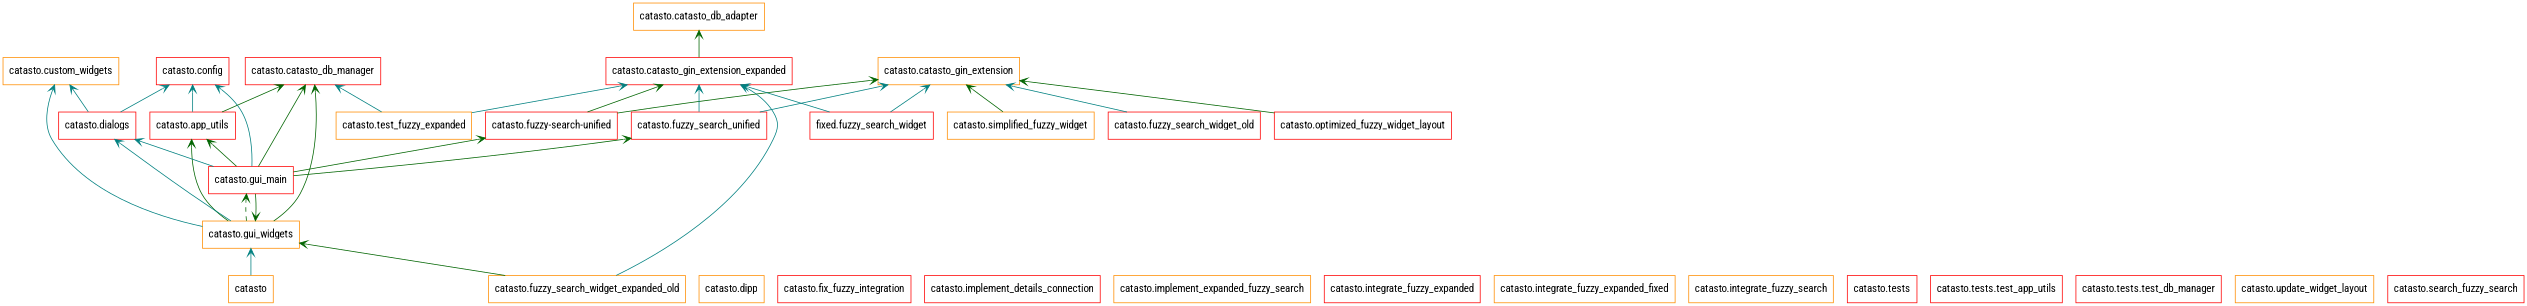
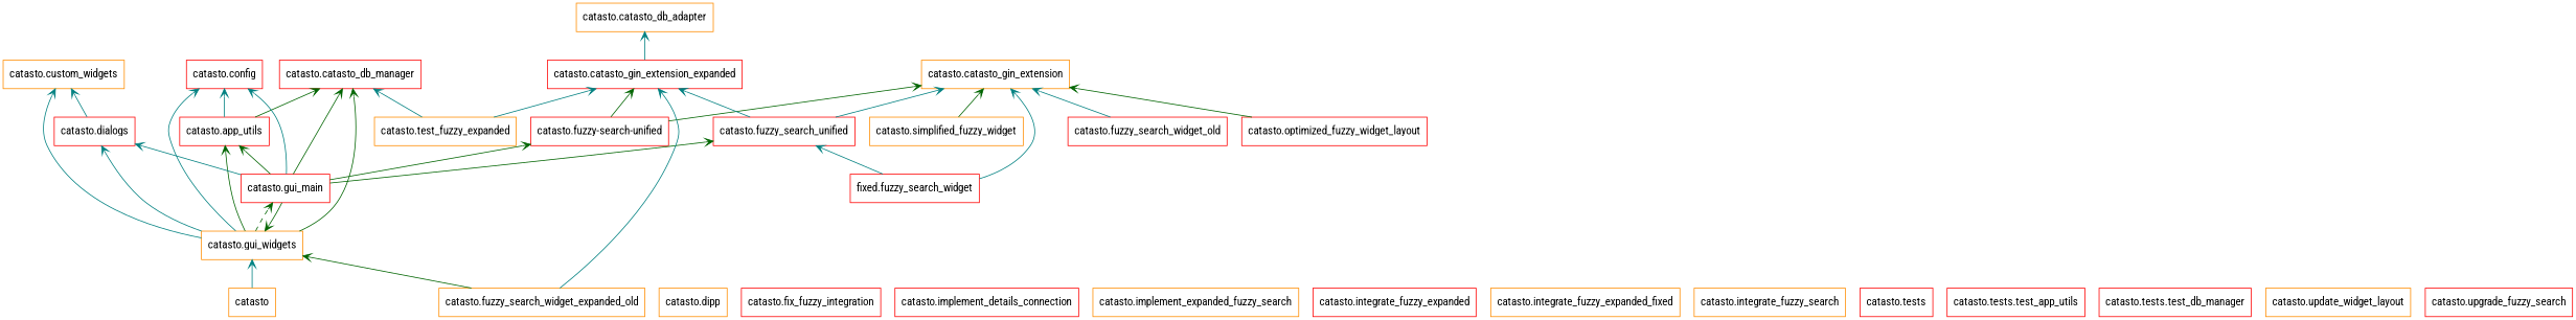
  digraph {
    fontname="Roboto Condensed"
    rankdir=BT
    node [color=red fontname="Roboto Condensed" shape=box style=solid]
    edge [arrowhead=open arrowtail=none color=teal fontname="Roboto Condensed"]
    n1 [color=darkorange label=catasto]
    n2 [color=darkorange label="catasto.gui_widgets"]
    n3 [label="catasto.app_utils"]
    n4 [label="catasto.catasto_db_manager"]
    n5 [label="catasto.config"]
    n6 [label="catasto.dialogs"]
    n7 [color=darkorange label="catasto.custom_widgets"]
    n8 [color=darkorange label="catasto.catasto_db_adapter"]
    n9 [color=darkorange label="catasto.catasto_gin_extension"]
    n10 [label="catasto.catasto_gin_extension_expanded"]
    n11 [label="catasto.gui_main"]
    n12 [color=darkorange label="catasto.dipp"]
    n13 [label="catasto.fix_fuzzy_integration"]
    n14 [label="catasto.fuzzy-search-unified"]
    n15 [label="catasto.fuzzy_search_unified"]
    n16 [label="fixed.fuzzy_search_widget"]
    n17 [color=darkorange label="catasto.fuzzy_search_widget_expanded_old"]
    n18 [label="catasto.fuzzy_search_widget_old"]
    n19 [label="catasto.implement_details_connection"]
    n20 [color=darkorange label="catasto.implement_expanded_fuzzy_search"]
    n21 [label="catasto.integrate_fuzzy_expanded"]
    n22 [color=darkorange label="catasto.integrate_fuzzy_expanded_fixed"]
    n23 [color=darkorange label="catasto.integrate_fuzzy_search"]
    n24 [label="catasto.optimized_fuzzy_widget_layout"]
    n25 [color=darkorange label="catasto.simplified_fuzzy_widget"]
    n26 [color=darkorange label="catasto.test_fuzzy_expanded"]
    n27 [label="catasto.tests"]
    n28 [label="catasto.tests.test_app_utils"]
    n29 [label="catasto.tests.test_db_manager"]
    n30 [color=darkorange label="catasto.update_widget_layout"]
-   n31 [label="catasto.search_fuzzy_search"]
+   n31 [label="catasto.upgrade_fuzzy_search"]
    n1 -> n2
    n2 -> n3 [color=darkgreen]
    n2 -> n4 [color=darkgreen]
    n2 -> n6
    n2 -> n7
    n2 -> n11 [color=darkgreen style=dashed]
    n3 -> n4 [color=darkgreen]
    n3 -> n5
-   n6 -> n5
+   n2 -> n5
    n6 -> n7
-   n10 -> n8 [color=darkgreen]
+   n10 -> n8
    n11 -> n2 [color=darkgreen]
    n11 -> n3 [color=darkgreen]
    n11 -> n4 [color=darkgreen]
    n11 -> n5
    n11 -> n6
    n11 -> n14 [color=darkgreen]
    n11 -> n15 [color=darkgreen]
    n14 -> n9 [color=darkgreen]
    n14 -> n10 [color=darkgreen]
    n15 -> n9
    n15 -> n10
    n16 -> n9
-   n16 -> n10
+   n16 -> n15
    n17 -> n2 [color=darkgreen]
    n17 -> n10
    n18 -> n9
    n24 -> n9 [color=darkgreen]
    n25 -> n9 [color=darkgreen]
    n26 -> n4
    n26 -> n10
  }
